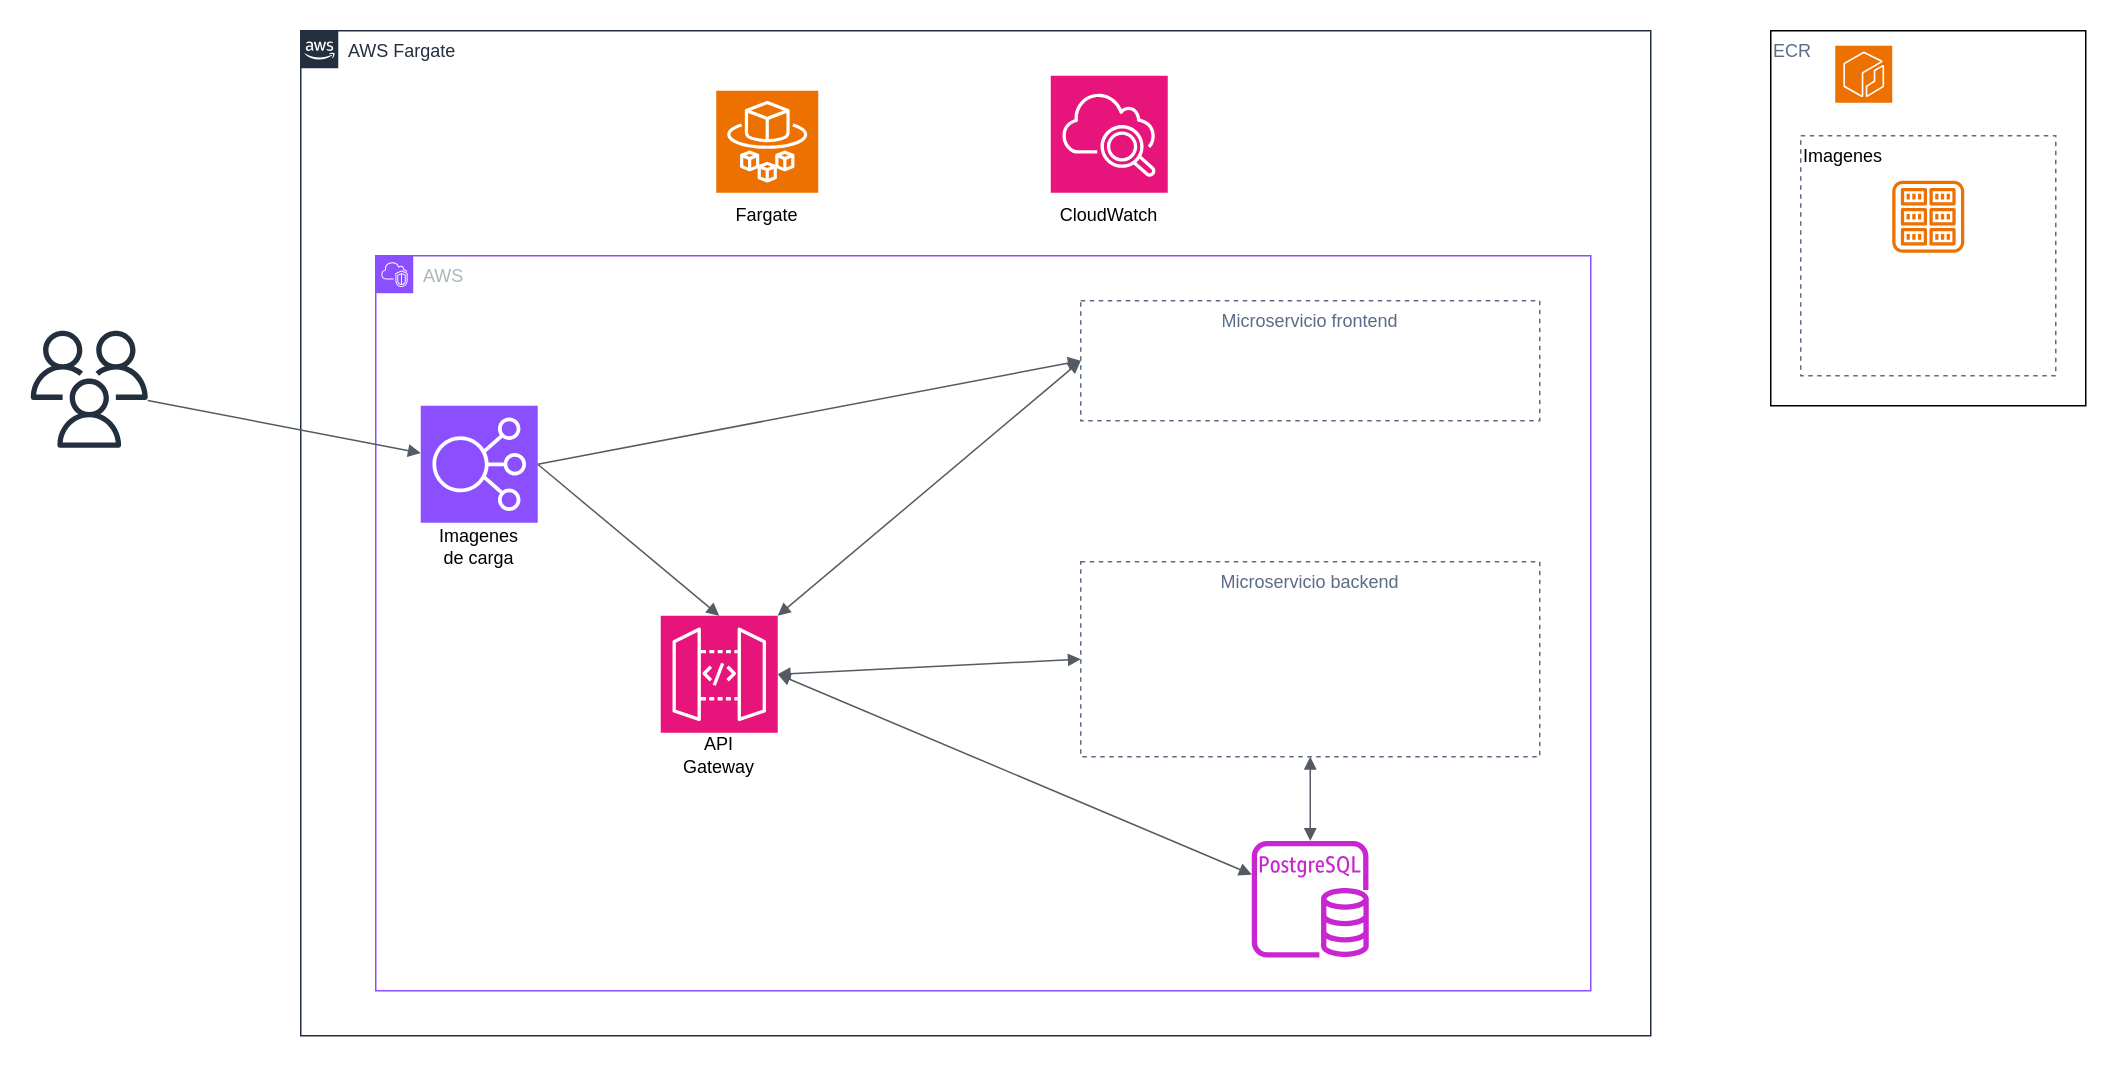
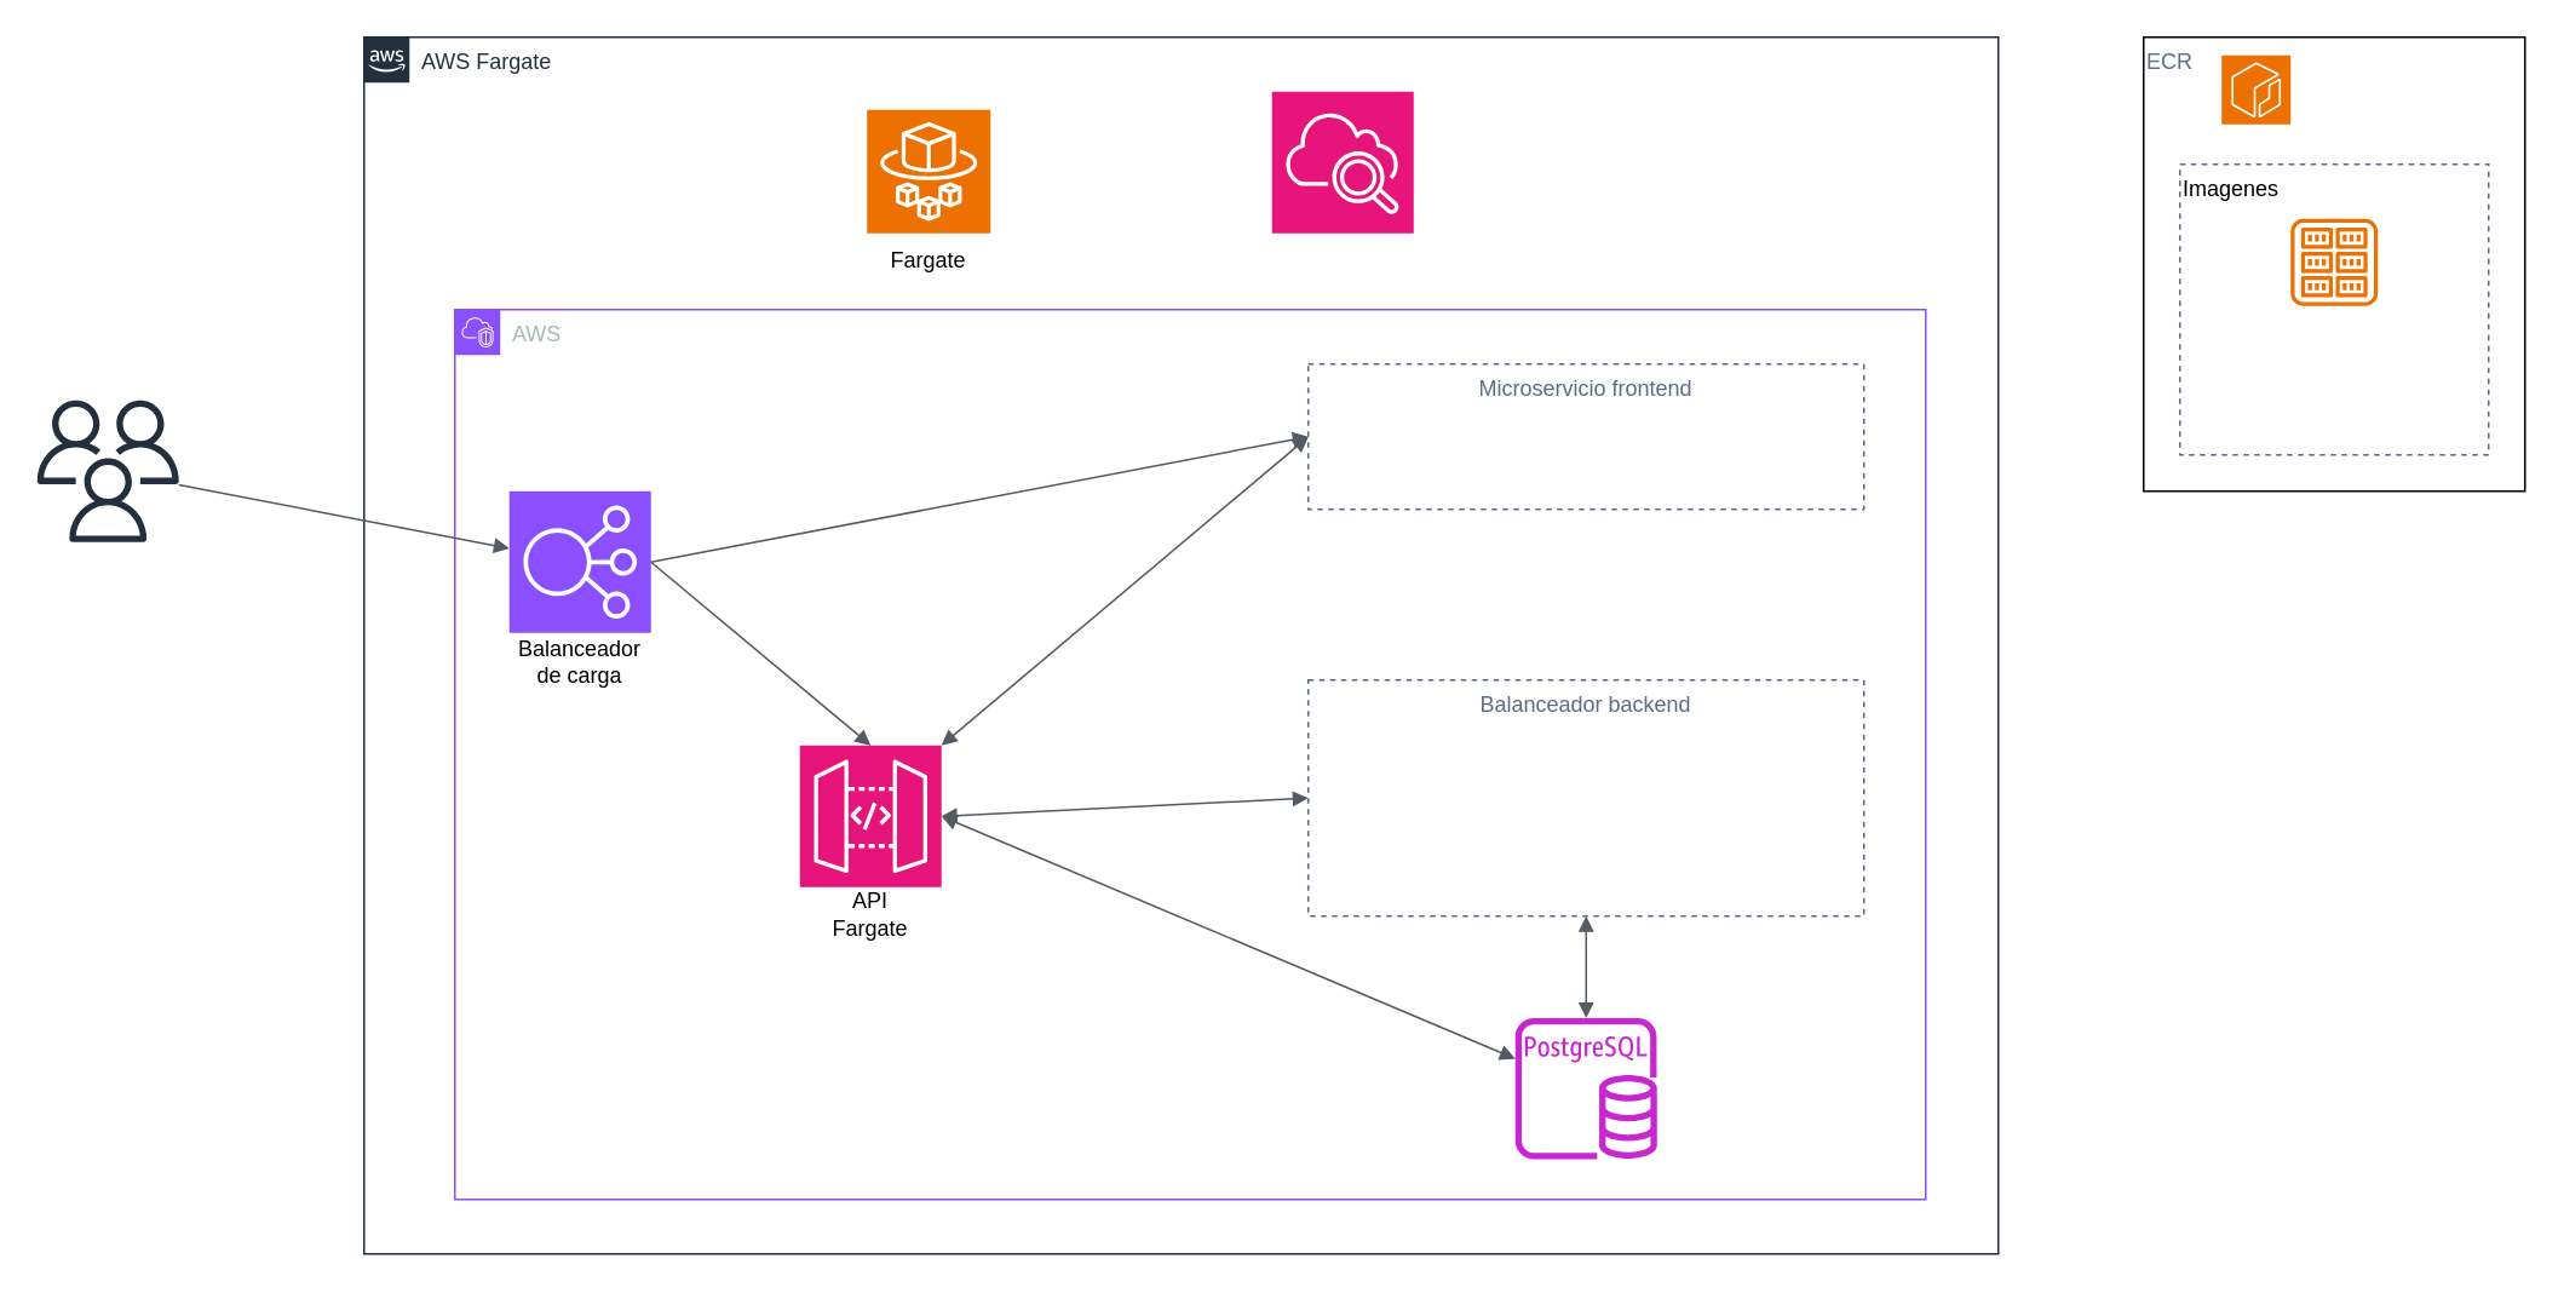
  <mxCell id="0" />
  <mxCell id="1" parent="0" />
  <mxCell id="2" value="&lt;span style=&quot;color: rgba(0, 0, 0, 0); font-family: monospace; font-size: 0px; text-wrap-mode: nowrap;&quot;&gt;%3CmxGraphModel%3E%3Croot%3E%3CmxCell%20id%3D%220%22%2F%3E%3CmxCell%20id%3D%221%22%20parent%3D%220%22%2F%3E%3CmxCell%20id%3D%222%22%20value%3D%22%22%20style%3D%22sketch%3D0%3Bpoints%3D%5B%5B0%2C0%2C0%5D%2C%5B0.25%2C0%2C0%5D%2C%5B0.5%2C0%2C0%5D%2C%5B0.75%2C0%2C0%5D%2C%5B1%2C0%2C0%5D%2C%5B0%2C1%2C0%5D%2C%5B0.25%2C1%2C0%5D%2C%5B0.5%2C1%2C0%5D%2C%5B0.75%2C1%2C0%5D%2C%5B1%2C1%2C0%5D%2C%5B0%2C0.25%2C0%5D%2C%5B0%2C0.5%2C0%5D%2C%5B0%2C0.75%2C0%5D%2C%5B1%2C0.25%2C0%5D%2C%5B1%2C0.5%2C0%5D%2C%5B1%2C0.75%2C0%5D%5D%3BoutlineConnect%3D0%3BfontColor%3D%23232F3E%3BfillColor%3D%23ED7100%3BstrokeColor%3D%23ffffff%3Bdashed%3D0%3BverticalLabelPosition%3Dbottom%3BverticalAlign%3Dtop%3Balign%3Dcenter%3Bhtml%3D1%3BfontSize%3D12%3BfontStyle%3D0%3Baspect%3Dfixed%3Bshape%3Dmxgraph.aws4.resourceIcon%3BresIcon%3Dmxgraph.aws4.ecs%3B%22%20vertex%3D%221%22%20parent%3D%221%22%3E%3CmxGeometry%20x%3D%221060%22%20y%3D%2270%22%20width%3D%2278%22%20height%3D%2278%22%20as%3D%22geometry%22%2F%3E%3C%2FmxCell%3E%3C%2Froot%3E%3C%2FmxGraphModel%3E&lt;/span&gt;ECR" style="fillColor=none;strokeColor=#000000;verticalAlign=top;fontStyle=0;fontColor=#5A6C86;whiteSpace=wrap;html=1;align=left;" vertex="1" parent="1"><mxGeometry x="1180" y="20" width="210" height="250" as="geometry" /></mxCell>
  <mxCell id="3" value="&lt;font style=&quot;color: rgb(0, 0, 0);&quot;&gt;Imagenes&lt;/font&gt;" style="fillColor=none;strokeColor=#5A6C86;dashed=1;verticalAlign=top;fontStyle=0;fontColor=#5A6C86;whiteSpace=wrap;html=1;align=left;" vertex="1" parent="1"><mxGeometry x="1200" y="90" width="170" height="160" as="geometry" /></mxCell>
  <mxCell id="4" value="AWS Fargate" style="points=[[0,0],[0.25,0],[0.5,0],[0.75,0],[1,0],[1,0.25],[1,0.5],[1,0.75],[1,1],[0.75,1],[0.5,1],[0.25,1],[0,1],[0,0.75],[0,0.5],[0,0.25]];outlineConnect=0;gradientColor=none;html=1;whiteSpace=wrap;fontSize=12;fontStyle=0;container=1;pointerEvents=0;collapsible=0;recursiveResize=0;shape=mxgraph.aws4.group;grIcon=mxgraph.aws4.group_aws_cloud_alt;strokeColor=#232F3E;fillColor=none;verticalAlign=top;align=left;spacingLeft=30;fontColor=#232F3E;dashed=0;" vertex="1" parent="1"><mxGeometry x="200" y="20" width="900" height="670" as="geometry" /></mxCell>
  <mxCell id="5" value="AWS" style="points=[[0,0],[0.25,0],[0.5,0],[0.75,0],[1,0],[1,0.25],[1,0.5],[1,0.75],[1,1],[0.75,1],[0.5,1],[0.25,1],[0,1],[0,0.75],[0,0.5],[0,0.25]];outlineConnect=0;gradientColor=none;html=1;whiteSpace=wrap;fontSize=12;fontStyle=0;container=1;pointerEvents=0;collapsible=0;recursiveResize=0;shape=mxgraph.aws4.group;grIcon=mxgraph.aws4.group_vpc2;strokeColor=#8C4FFF;fillColor=none;verticalAlign=top;align=left;spacingLeft=30;fontColor=#AAB7B8;dashed=0;" vertex="1" parent="4"><mxGeometry x="50" y="150" width="810" height="490" as="geometry" /></mxCell>
  <mxCell id="6" value="Microservicio frontend" style="fillColor=none;strokeColor=#5A6C86;dashed=1;verticalAlign=top;fontStyle=0;fontColor=#5A6C86;whiteSpace=wrap;html=1;" vertex="1" parent="5"><mxGeometry x="470" y="30" width="306" height="80" as="geometry" /></mxCell>
- <mxCell id="7" value="Microservicio backend" style="fillColor=none;strokeColor=#5A6C86;dashed=1;verticalAlign=top;fontStyle=0;fontColor=#5A6C86;whiteSpace=wrap;html=1;" vertex="1" parent="5"><mxGeometry x="470" y="204" width="306" height="130" as="geometry" /></mxCell>
+ <mxCell id="7" value="Balanceador backend" style="fillColor=none;strokeColor=#5A6C86;dashed=1;verticalAlign=top;fontStyle=0;fontColor=#5A6C86;whiteSpace=wrap;html=1;" vertex="1" parent="5"><mxGeometry x="470" y="204" width="306" height="130" as="geometry" /></mxCell>
  <mxCell id="8" value="" style="html=1;endArrow=block;elbow=vertical;startArrow=block;startFill=1;endFill=1;strokeColor=#545B64;rounded=0;exitX=1;exitY=0.5;exitDx=0;exitDy=0;exitPerimeter=0;entryX=0;entryY=0.5;entryDx=0;entryDy=0;" edge="1" parent="5" source="16" target="7"><mxGeometry width="100" relative="1" as="geometry"><mxPoint x="120" y="270" as="sourcePoint" /><mxPoint x="220" y="270" as="targetPoint" /></mxGeometry></mxCell>
  <mxCell id="9" value="" style="html=1;endArrow=block;elbow=vertical;startArrow=block;startFill=1;endFill=1;strokeColor=#545B64;rounded=0;exitX=1;exitY=0;exitDx=0;exitDy=0;exitPerimeter=0;entryX=0;entryY=0.5;entryDx=0;entryDy=0;" edge="1" parent="5" source="16" target="6"><mxGeometry width="100" relative="1" as="geometry"><mxPoint x="130" y="150" as="sourcePoint" /><mxPoint x="230" y="150" as="targetPoint" /></mxGeometry></mxCell>
  <mxCell id="10" value="" style="sketch=0;outlineConnect=0;fontColor=#232F3E;gradientColor=none;fillColor=#C925D1;strokeColor=none;dashed=0;verticalLabelPosition=bottom;verticalAlign=top;align=center;html=1;fontSize=12;fontStyle=0;aspect=fixed;pointerEvents=1;shape=mxgraph.aws4.rds_postgresql_instance;" vertex="1" parent="5"><mxGeometry x="584" y="390" width="78" height="78" as="geometry" /></mxCell>
  <mxCell id="11" value="" style="html=1;endArrow=block;elbow=vertical;startArrow=block;startFill=1;endFill=1;strokeColor=#545B64;rounded=0;exitX=1;exitY=0.5;exitDx=0;exitDy=0;exitPerimeter=0;" edge="1" parent="5" source="16" target="10"><mxGeometry width="100" relative="1" as="geometry"><mxPoint x="150" y="380" as="sourcePoint" /><mxPoint x="250" y="380" as="targetPoint" /></mxGeometry></mxCell>
  <mxCell id="12" value="" style="html=1;endArrow=block;elbow=vertical;startArrow=block;startFill=1;endFill=1;strokeColor=#545B64;rounded=0;exitX=0.5;exitY=1;exitDx=0;exitDy=0;" edge="1" parent="5" source="7" target="10"><mxGeometry width="100" relative="1" as="geometry"><mxPoint x="118" y="269" as="sourcePoint" /><mxPoint x="300" y="413" as="targetPoint" /></mxGeometry></mxCell>
  <mxCell id="13" value="" style="html=1;endArrow=block;elbow=vertical;startArrow=none;endFill=1;strokeColor=#545B64;rounded=0;entryX=0;entryY=0.5;entryDx=0;entryDy=0;exitX=1;exitY=0.5;exitDx=0;exitDy=0;exitPerimeter=0;" edge="1" parent="5" source="19" target="6"><mxGeometry width="100" relative="1" as="geometry"><mxPoint x="-142" y="103" as="sourcePoint" /><mxPoint x="130" y="127" as="targetPoint" /></mxGeometry></mxCell>
  <mxCell id="14" value="" style="html=1;endArrow=block;elbow=vertical;startArrow=none;endFill=1;strokeColor=#545B64;rounded=0;entryX=0.5;entryY=0;entryDx=0;entryDy=0;exitX=1;exitY=0.5;exitDx=0;exitDy=0;exitPerimeter=0;entryPerimeter=0;" edge="1" parent="5" source="19" target="16"><mxGeometry width="100" relative="1" as="geometry"><mxPoint x="208" y="131" as="sourcePoint" /><mxPoint x="480" y="105" as="targetPoint" /></mxGeometry></mxCell>
  <mxCell id="15" value="" style="group" vertex="1" connectable="0" parent="5"><mxGeometry x="190" y="240" width="78" height="108" as="geometry" /></mxCell>
  <mxCell id="16" value="" style="sketch=0;points=[[0,0,0],[0.25,0,0],[0.5,0,0],[0.75,0,0],[1,0,0],[0,1,0],[0.25,1,0],[0.5,1,0],[0.75,1,0],[1,1,0],[0,0.25,0],[0,0.5,0],[0,0.75,0],[1,0.25,0],[1,0.5,0],[1,0.75,0]];outlineConnect=0;fontColor=#232F3E;fillColor=#E7157B;strokeColor=#ffffff;dashed=0;verticalLabelPosition=bottom;verticalAlign=top;align=center;html=1;fontSize=12;fontStyle=0;aspect=fixed;shape=mxgraph.aws4.resourceIcon;resIcon=mxgraph.aws4.api_gateway;" vertex="1" parent="15"><mxGeometry width="78" height="78" as="geometry" /></mxCell>
- <mxCell id="17" value="API Gateway" style="text;html=1;align=center;verticalAlign=middle;whiteSpace=wrap;rounded=0;" vertex="1" parent="15"><mxGeometry x="9" y="78" width="60" height="30" as="geometry" /></mxCell>
+ <mxCell id="17" value="API Fargate" style="text;html=1;align=center;verticalAlign=middle;whiteSpace=wrap;rounded=0;" vertex="1" parent="15"><mxGeometry x="9" y="78" width="60" height="30" as="geometry" /></mxCell>
  <mxCell id="18" value="" style="group" vertex="1" connectable="0" parent="5"><mxGeometry x="30" y="100" width="78" height="104" as="geometry" /></mxCell>
  <mxCell id="19" value="" style="sketch=0;points=[[0,0,0],[0.25,0,0],[0.5,0,0],[0.75,0,0],[1,0,0],[0,1,0],[0.25,1,0],[0.5,1,0],[0.75,1,0],[1,1,0],[0,0.25,0],[0,0.5,0],[0,0.75,0],[1,0.25,0],[1,0.5,0],[1,0.75,0]];outlineConnect=0;fontColor=#232F3E;fillColor=#8C4FFF;strokeColor=#ffffff;dashed=0;verticalLabelPosition=bottom;verticalAlign=top;align=center;html=1;fontSize=12;fontStyle=0;aspect=fixed;shape=mxgraph.aws4.resourceIcon;resIcon=mxgraph.aws4.elastic_load_balancing;" vertex="1" parent="18"><mxGeometry width="78" height="78" as="geometry" /></mxCell>
- <mxCell id="20" value="Imagenes de carga" style="text;html=1;align=center;verticalAlign=middle;whiteSpace=wrap;rounded=0;" vertex="1" parent="18"><mxGeometry x="9" y="84" width="60" height="20" as="geometry" /></mxCell>
+ <mxCell id="20" value="Balanceador de carga" style="text;html=1;align=center;verticalAlign=middle;whiteSpace=wrap;rounded=0;" vertex="1" parent="18"><mxGeometry x="9" y="84" width="60" height="20" as="geometry" /></mxCell>
  <mxCell id="21" value="" style="group" vertex="1" connectable="0" parent="4"><mxGeometry x="500" y="30" width="78" height="108" as="geometry" /></mxCell>
  <mxCell id="22" value="" style="sketch=0;points=[[0,0,0],[0.25,0,0],[0.5,0,0],[0.75,0,0],[1,0,0],[0,1,0],[0.25,1,0],[0.5,1,0],[0.75,1,0],[1,1,0],[0,0.25,0],[0,0.5,0],[0,0.75,0],[1,0.25,0],[1,0.5,0],[1,0.75,0]];points=[[0,0,0],[0.25,0,0],[0.5,0,0],[0.75,0,0],[1,0,0],[0,1,0],[0.25,1,0],[0.5,1,0],[0.75,1,0],[1,1,0],[0,0.25,0],[0,0.5,0],[0,0.75,0],[1,0.25,0],[1,0.5,0],[1,0.75,0]];outlineConnect=0;fontColor=#232F3E;fillColor=#E7157B;strokeColor=#ffffff;dashed=0;verticalLabelPosition=bottom;verticalAlign=top;align=center;html=1;fontSize=12;fontStyle=0;aspect=fixed;shape=mxgraph.aws4.resourceIcon;resIcon=mxgraph.aws4.cloudwatch_2;" vertex="1" parent="21"><mxGeometry width="78" height="78" as="geometry" /></mxCell>
- <mxCell id="23" value="CloudWatch" style="text;html=1;align=center;verticalAlign=middle;whiteSpace=wrap;rounded=0;" vertex="1" parent="21"><mxGeometry x="9" y="78" width="60" height="30" as="geometry" /></mxCell>
  <mxCell id="24" value="" style="group" vertex="1" connectable="0" parent="4"><mxGeometry x="277" y="40" width="68" height="98" as="geometry" /></mxCell>
  <mxCell id="25" value="" style="sketch=0;points=[[0,0,0],[0.25,0,0],[0.5,0,0],[0.75,0,0],[1,0,0],[0,1,0],[0.25,1,0],[0.5,1,0],[0.75,1,0],[1,1,0],[0,0.25,0],[0,0.5,0],[0,0.75,0],[1,0.25,0],[1,0.5,0],[1,0.75,0]];outlineConnect=0;fontColor=#232F3E;fillColor=#ED7100;strokeColor=#ffffff;dashed=0;verticalLabelPosition=bottom;verticalAlign=top;align=center;html=1;fontSize=12;fontStyle=0;aspect=fixed;shape=mxgraph.aws4.resourceIcon;resIcon=mxgraph.aws4.fargate;" vertex="1" parent="24"><mxGeometry width="68" height="68" as="geometry" /></mxCell>
  <mxCell id="26" value="Fargate" style="text;html=1;align=center;verticalAlign=middle;whiteSpace=wrap;rounded=0;" vertex="1" parent="24"><mxGeometry x="4" y="68" width="60" height="30" as="geometry" /></mxCell>
  <mxCell id="27" value="" style="sketch=0;outlineConnect=0;fontColor=#232F3E;gradientColor=none;fillColor=#232F3D;strokeColor=none;dashed=0;verticalLabelPosition=bottom;verticalAlign=top;align=center;html=1;fontSize=12;fontStyle=0;aspect=fixed;pointerEvents=1;shape=mxgraph.aws4.users;" vertex="1" parent="1"><mxGeometry x="20" y="220" width="78" height="78" as="geometry" /></mxCell>
  <mxCell id="28" value="" style="html=1;endArrow=block;elbow=vertical;startArrow=none;endFill=1;strokeColor=#545B64;rounded=0;" edge="1" parent="1" source="27" target="19"><mxGeometry width="100" relative="1" as="geometry"><mxPoint x="30" y="370" as="sourcePoint" /><mxPoint x="130" y="370" as="targetPoint" /></mxGeometry></mxCell>
  <mxCell id="29" value="" style="sketch=0;outlineConnect=0;fontColor=#232F3E;gradientColor=none;fillColor=#ED7100;strokeColor=none;dashed=0;verticalLabelPosition=bottom;verticalAlign=top;align=center;html=1;fontSize=12;fontStyle=0;aspect=fixed;pointerEvents=1;shape=mxgraph.aws4.registry;" vertex="1" parent="1"><mxGeometry x="1261" y="120" width="48" height="48" as="geometry" /></mxCell>
  <mxCell id="30" value="" style="sketch=0;points=[[0,0,0],[0.25,0,0],[0.5,0,0],[0.75,0,0],[1,0,0],[0,1,0],[0.25,1,0],[0.5,1,0],[0.75,1,0],[1,1,0],[0,0.25,0],[0,0.5,0],[0,0.75,0],[1,0.25,0],[1,0.5,0],[1,0.75,0]];outlineConnect=0;fontColor=#232F3E;fillColor=#ED7100;strokeColor=#ffffff;dashed=0;verticalLabelPosition=bottom;verticalAlign=top;align=center;html=1;fontSize=12;fontStyle=0;aspect=fixed;shape=mxgraph.aws4.resourceIcon;resIcon=mxgraph.aws4.ecr;" vertex="1" parent="1"><mxGeometry x="1223" y="30" width="38" height="38" as="geometry" /></mxCell>
